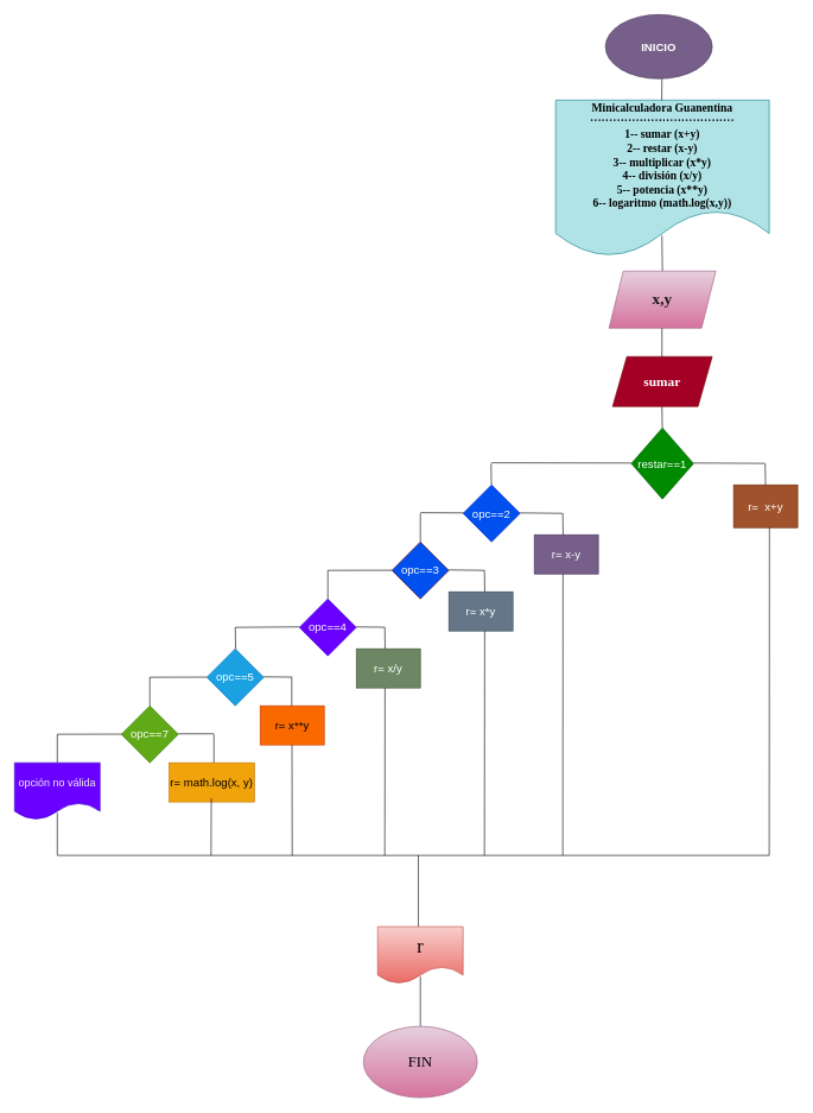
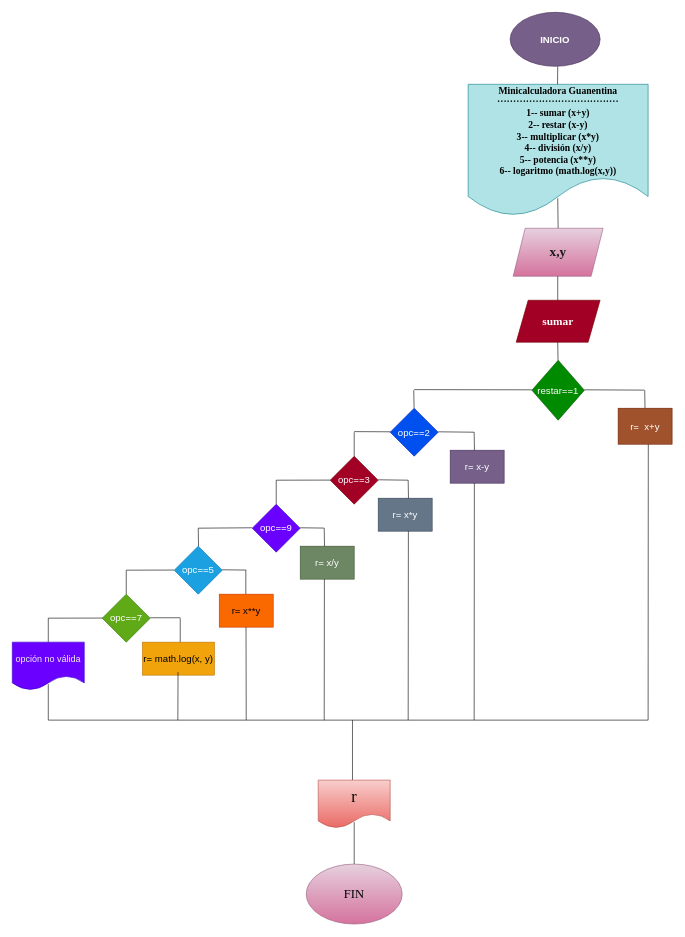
  <mxCell id="0" />
  <mxCell id="1" parent="0" />
  <mxCell id="2" value="&lt;font style=&quot;font-size: 16px;&quot;&gt;&lt;b&gt;INICIO&lt;/b&gt;&lt;/font&gt;" style="ellipse;whiteSpace=wrap;html=1;fillColor=#76608a;fontColor=#ffffff;strokeColor=#432D57;" parent="1" vertex="1"><mxGeometry x="850" y="20" width="150" height="90" as="geometry" /></mxCell>
  <mxCell id="3" value="&lt;font color=&quot;#000000&quot; face=&quot;Verdana&quot;&gt;&lt;b&gt;Minicalculadora Guanentina&lt;br&gt;······································&lt;br&gt;1-- sumar (x+y)&lt;br&gt;2-- restar (x-y)&lt;br&gt;3-- multiplicar (x*y)&lt;br&gt;4-- división (x/y)&lt;br&gt;5-- potencia (x**y)&lt;br&gt;6-- logaritmo (math.log(x,y))&lt;/b&gt;&lt;/font&gt;" style="shape=document;whiteSpace=wrap;html=1;boundedLbl=1;fontSize=16;fillColor=#b0e3e6;strokeColor=#0e8088;" parent="1" vertex="1"><mxGeometry x="780" y="140" width="300" height="220" as="geometry" /></mxCell>
  <mxCell id="4" value="" style="endArrow=none;html=1;fontSize=16;exitX=0.5;exitY=0;exitDx=0;exitDy=0;" parent="1" edge="1" source="5"><mxGeometry width="50" height="50" relative="1" as="geometry"><mxPoint x="929.33" y="360" as="sourcePoint" /><mxPoint x="929.33" y="330" as="targetPoint" /></mxGeometry></mxCell>
  <mxCell id="5" value="x,y" style="shape=parallelogram;perimeter=parallelogramPerimeter;whiteSpace=wrap;html=1;fixedSize=1;fontSize=22;fontStyle=1;fontFamily=Verdana;fillColor=#e6d0de;gradientColor=#d5739d;strokeColor=#996185;fontColor=#1a1919;" parent="1" vertex="1"><mxGeometry x="855" y="380" width="150" height="80" as="geometry" /></mxCell>
  <mxCell id="6" value="" style="endArrow=none;html=1;fontSize=16;" parent="1" edge="1" target="3"><mxGeometry width="50" height="50" relative="1" as="geometry"><mxPoint x="934.33" y="360" as="sourcePoint" /><mxPoint x="934.66" y="330" as="targetPoint" /></mxGeometry></mxCell>
  <mxCell id="7" value="" style="endArrow=none;html=1;fontSize=16;" parent="1" edge="1"><mxGeometry width="50" height="50" relative="1" as="geometry"><mxPoint x="80" y="1030" as="sourcePoint" /><mxPoint x="180" y="1029.83" as="targetPoint" /></mxGeometry></mxCell>
  <mxCell id="8" value="&lt;b&gt;&lt;font face=&quot;Verdana&quot; style=&quot;font-size: 19px;&quot;&gt;sumar&lt;/font&gt;&lt;/b&gt;" style="shape=parallelogram;perimeter=parallelogramPerimeter;whiteSpace=wrap;html=1;fixedSize=1;fontSize=16;fillColor=#a20025;fontColor=#ffffff;strokeColor=#6F0000;" parent="1" vertex="1"><mxGeometry x="860" y="500" width="140" height="70" as="geometry" /></mxCell>
  <mxCell id="9" value="" style="endArrow=none;html=1;fontSize=16;" parent="1" edge="1"><mxGeometry width="50" height="50" relative="1" as="geometry"><mxPoint x="300" y="1070" as="sourcePoint" /><mxPoint x="300" y="1030" as="targetPoint" /></mxGeometry></mxCell>
  <mxCell id="10" value="restar==1" style="rhombus;whiteSpace=wrap;html=1;fontSize=16;fillColor=#008a00;fontColor=#ffffff;strokeColor=#005700;" parent="1" vertex="1"><mxGeometry x="886.25" y="600" width="87.5" height="100" as="geometry" /></mxCell>
  <mxCell id="11" value="r=&amp;nbsp; x+y" style="rounded=0;whiteSpace=wrap;html=1;fontSize=16;fillColor=#a0522d;fontColor=#ffffff;strokeColor=#6D1F00;" parent="1" vertex="1"><mxGeometry x="1030" y="680" width="90" height="60" as="geometry" /></mxCell>
  <mxCell id="12" value="" style="endArrow=none;html=1;fontSize=16;" parent="1" edge="1"><mxGeometry width="50" height="50" relative="1" as="geometry"><mxPoint x="210" y="950" as="sourcePoint" /><mxPoint x="290" y="949.83" as="targetPoint" /></mxGeometry></mxCell>
  <mxCell id="13" value="opc==2" style="rhombus;whiteSpace=wrap;html=1;fontSize=16;fillColor=#0050ef;fontColor=#ffffff;strokeColor=#001DBC;" parent="1" vertex="1"><mxGeometry y="680" width="80" height="80" as="geometry" x="650" /></mxCell>
  <mxCell id="14" value="" style="endArrow=none;html=1;fontSize=16;exitX=0.5;exitY=0;exitDx=0;exitDy=0;" parent="1" edge="1"><mxGeometry width="50" height="50" relative="1" as="geometry"><mxPoint x="929.83" y="600" as="sourcePoint" /><mxPoint x="929.33" y="570" as="targetPoint" /></mxGeometry></mxCell>
  <mxCell id="15" value="" style="endArrow=none;html=1;fontSize=16;exitX=0.5;exitY=0;exitDx=0;exitDy=0;" parent="1" edge="1"><mxGeometry width="50" height="50" relative="1" as="geometry"><mxPoint x="929.33" y="500" as="sourcePoint" /><mxPoint x="929.33" y="460" as="targetPoint" /></mxGeometry></mxCell>
  <mxCell id="16" value="" style="endArrow=none;html=1;fontSize=16;" parent="1" edge="1"><mxGeometry width="50" height="50" relative="1" as="geometry"><mxPoint x="973.75" y="649.33" as="sourcePoint" /><mxPoint x="1073.75" y="649.83" as="targetPoint" /></mxGeometry></mxCell>
  <mxCell id="17" value="" style="endArrow=none;html=1;fontSize=16;exitX=0.5;exitY=0;exitDx=0;exitDy=0;" parent="1" edge="1"><mxGeometry width="50" height="50" relative="1" as="geometry"><mxPoint x="1074.83" y="680" as="sourcePoint" /><mxPoint x="1074.33" y="650" as="targetPoint" /></mxGeometry></mxCell>
  <mxCell id="18" value="r= x-y" style="rounded=0;whiteSpace=wrap;html=1;fontSize=16;fillColor=#76608a;fontColor=#ffffff;strokeColor=#432D57;" parent="1" vertex="1"><mxGeometry x="750" y="750" width="90" height="55" as="geometry" /></mxCell>
  <mxCell id="19" value="" style="endArrow=none;html=1;fontSize=16;" parent="1" edge="1"><mxGeometry width="50" height="50" relative="1" as="geometry"><mxPoint x="590" y="719" as="sourcePoint" /><mxPoint x="650.5" y="719.33" as="targetPoint" /></mxGeometry></mxCell>
  <mxCell id="20" value="" style="endArrow=none;html=1;fontSize=16;exitX=0.5;exitY=0;exitDx=0;exitDy=0;" parent="1" edge="1"><mxGeometry width="50" height="50" relative="1" as="geometry"><mxPoint x="590" y="760" as="sourcePoint" /><mxPoint x="590" y="720" as="targetPoint" /></mxGeometry></mxCell>
- <mxCell id="21" value="opc==3" style="rhombus;whiteSpace=wrap;html=1;fontSize=16;fillColor=#0050ef;fontColor=#ffffff;strokeColor=#6F0000;" parent="1" vertex="1"><mxGeometry x="550" y="760" width="80" height="80" as="geometry" /></mxCell>
+ <mxCell id="21" value="opc==3" style="rhombus;whiteSpace=wrap;html=1;fontSize=16;fillColor=#a20025;fontColor=#ffffff;strokeColor=#6F0000;" parent="1" vertex="1"><mxGeometry x="550" y="760" width="80" height="80" as="geometry" /></mxCell>
  <mxCell id="22" value="" style="endArrow=none;html=1;fontSize=16;" parent="1" edge="1"><mxGeometry width="50" height="50" relative="1" as="geometry"><mxPoint x="690" y="649" as="sourcePoint" /><mxPoint x="886.25" y="649.33" as="targetPoint" /></mxGeometry></mxCell>
  <mxCell id="23" value="" style="endArrow=none;html=1;fontSize=16;" parent="1" edge="1"><mxGeometry width="50" height="50" relative="1" as="geometry"><mxPoint x="460" y="840" as="sourcePoint" /><mxPoint x="460" y="800" as="targetPoint" /></mxGeometry></mxCell>
  <mxCell id="24" value="r= x*y" style="rounded=0;whiteSpace=wrap;html=1;fontSize=16;fillColor=#647687;fontColor=#ffffff;strokeColor=#314354;" parent="1" vertex="1"><mxGeometry x="630" y="830" width="90" height="55" as="geometry" /></mxCell>
  <mxCell id="25" value="" style="endArrow=none;html=1;fontSize=16;exitX=0.5;exitY=0;exitDx=0;exitDy=0;" parent="1" edge="1"><mxGeometry width="50" height="50" relative="1" as="geometry"><mxPoint x="689.83" y="680" as="sourcePoint" /><mxPoint x="689.33" y="650" as="targetPoint" /></mxGeometry></mxCell>
- <mxCell id="26" value="opc==4" style="rhombus;whiteSpace=wrap;html=1;fontSize=16;fillColor=#6a00ff;fontColor=#ffffff;strokeColor=#3700CC;" parent="1" vertex="1"><mxGeometry x="420" y="840" width="80" height="80" as="geometry" /></mxCell>
+ <mxCell id="26" value="opc==9" style="rhombus;whiteSpace=wrap;html=1;fontSize=16;fillColor=#6a00ff;fontColor=#ffffff;strokeColor=#3700CC;" parent="1" vertex="1"><mxGeometry x="420" y="840" width="80" height="80" as="geometry" /></mxCell>
  <mxCell id="27" value="" style="endArrow=none;html=1;fontSize=16;" parent="1" edge="1"><mxGeometry width="50" height="50" relative="1" as="geometry"><mxPoint x="460" y="800" as="sourcePoint" /><mxPoint x="550" y="799.83" as="targetPoint" /></mxGeometry></mxCell>
  <mxCell id="28" value="" style="endArrow=none;html=1;fontSize=16;exitX=0.5;exitY=0;exitDx=0;exitDy=0;" parent="1" edge="1"><mxGeometry width="50" height="50" relative="1" as="geometry"><mxPoint x="790.5" y="750" as="sourcePoint" /><mxPoint x="790" y="720" as="targetPoint" /></mxGeometry></mxCell>
  <mxCell id="29" value="r= x/y" style="rounded=0;whiteSpace=wrap;html=1;fontSize=16;fillColor=#6d8764;fontColor=#ffffff;strokeColor=#3A5431;" parent="1" vertex="1"><mxGeometry x="500" y="910" width="90" height="55" as="geometry" /></mxCell>
  <mxCell id="30" value="" style="endArrow=none;html=1;fontSize=16;" parent="1" edge="1"><mxGeometry width="50" height="50" relative="1" as="geometry"><mxPoint x="730" y="719.33" as="sourcePoint" /><mxPoint x="790" y="720" as="targetPoint" /></mxGeometry></mxCell>
  <mxCell id="31" value="" style="endArrow=none;html=1;fontSize=16;exitX=0.5;exitY=0;exitDx=0;exitDy=0;" parent="1" edge="1"><mxGeometry width="50" height="50" relative="1" as="geometry"><mxPoint x="409.33" y="990" as="sourcePoint" /><mxPoint x="409.33" y="950" as="targetPoint" /></mxGeometry></mxCell>
  <mxCell id="32" value="opc==5" style="rhombus;whiteSpace=wrap;html=1;fontSize=16;fillColor=#1ba1e2;fontColor=#ffffff;strokeColor=#006EAF;" parent="1" vertex="1"><mxGeometry x="290" y="910" width="80" height="80" as="geometry" /></mxCell>
  <mxCell id="33" value="" style="endArrow=none;html=1;fontSize=16;" parent="1" edge="1"><mxGeometry width="50" height="50" relative="1" as="geometry"><mxPoint x="370" y="949.33" as="sourcePoint" /><mxPoint x="410" y="949.83" as="targetPoint" /></mxGeometry></mxCell>
  <mxCell id="34" value="&lt;div style=&quot;text-align: start;&quot;&gt;&lt;span style=&quot;background-color: initial;&quot;&gt;r= x**y&lt;/span&gt;&lt;/div&gt;" style="rounded=0;whiteSpace=wrap;html=1;fontSize=16;fillColor=#fa6800;fontColor=#000000;strokeColor=#C73500;" parent="1" vertex="1"><mxGeometry x="365" y="990" width="90" height="55" as="geometry" /></mxCell>
  <mxCell id="35" value="" style="endArrow=none;html=1;fontSize=16;exitX=0.5;exitY=0;exitDx=0;exitDy=0;" parent="1" edge="1"><mxGeometry width="50" height="50" relative="1" as="geometry"><mxPoint x="330.5" y="910" as="sourcePoint" /><mxPoint x="330" y="880" as="targetPoint" /></mxGeometry></mxCell>
  <mxCell id="36" value="" style="endArrow=none;html=1;fontSize=16;" parent="1" edge="1"><mxGeometry width="50" height="50" relative="1" as="geometry"><mxPoint x="500" y="879.33" as="sourcePoint" /><mxPoint x="540" y="879.83" as="targetPoint" /></mxGeometry></mxCell>
  <mxCell id="37" value="" style="endArrow=none;html=1;fontSize=16;exitX=0.5;exitY=0;exitDx=0;exitDy=0;" parent="1" edge="1"><mxGeometry width="50" height="50" relative="1" as="geometry"><mxPoint x="680.5" y="830" as="sourcePoint" /><mxPoint x="680" y="800" as="targetPoint" /></mxGeometry></mxCell>
  <mxCell id="38" value="opc==7" style="rhombus;whiteSpace=wrap;html=1;fontSize=16;fillColor=#60a917;fontColor=#ffffff;strokeColor=#2D7600;" parent="1" vertex="1"><mxGeometry x="170" y="990" width="80" height="80" as="geometry" /></mxCell>
  <mxCell id="39" value="" style="endArrow=none;html=1;fontSize=16;" parent="1" edge="1"><mxGeometry width="50" height="50" relative="1" as="geometry"><mxPoint x="630" y="799.33" as="sourcePoint" /><mxPoint x="680" y="800" as="targetPoint" /></mxGeometry></mxCell>
  <mxCell id="40" value="" style="endArrow=none;html=1;fontSize=16;" parent="1" edge="1"><mxGeometry width="50" height="50" relative="1" as="geometry"><mxPoint x="210" y="990" as="sourcePoint" /><mxPoint x="210" y="950" as="targetPoint" /></mxGeometry></mxCell>
  <mxCell id="41" value="&lt;div style=&quot;text-align: start;&quot;&gt;&lt;span style=&quot;background-color: initial;&quot;&gt;r= math.log(x, y)&lt;/span&gt;&lt;/div&gt;" style="rounded=0;whiteSpace=wrap;html=1;fontSize=16;fillColor=#f0a30a;fontColor=#000000;strokeColor=#BD7000;" parent="1" vertex="1"><mxGeometry x="237" y="1070" width="120" height="55" as="geometry" /></mxCell>
  <mxCell id="42" value="" style="endArrow=none;html=1;fontSize=16;" parent="1" edge="1"><mxGeometry width="50" height="50" relative="1" as="geometry"><mxPoint x="330" y="880" as="sourcePoint" /><mxPoint x="420" y="879.33" as="targetPoint" /></mxGeometry></mxCell>
  <mxCell id="43" value="" style="endArrow=none;html=1;fontSize=16;exitX=0.5;exitY=0;exitDx=0;exitDy=0;" parent="1" edge="1"><mxGeometry width="50" height="50" relative="1" as="geometry"><mxPoint x="540.5" y="910" as="sourcePoint" /><mxPoint x="540" y="880" as="targetPoint" /></mxGeometry></mxCell>
  <mxCell id="44" value="" style="endArrow=none;html=1;fontSize=16;" edge="1" parent="1"><mxGeometry width="50" height="50" relative="1" as="geometry"><mxPoint x="929" y="140" as="sourcePoint" /><mxPoint x="929.33" y="110" as="targetPoint" /></mxGeometry></mxCell>
  <mxCell id="45" value="" style="endArrow=none;html=1;fontSize=16;" edge="1" parent="1"><mxGeometry width="50" height="50" relative="1" as="geometry"><mxPoint x="250" y="1029.33" as="sourcePoint" /><mxPoint x="300" y="1029.33" as="targetPoint" /></mxGeometry></mxCell>
  <mxCell id="46" value="" style="endArrow=none;html=1;fontSize=16;" edge="1" parent="1"><mxGeometry width="50" height="50" relative="1" as="geometry"><mxPoint x="80" y="1070" as="sourcePoint" /><mxPoint x="80" y="1030" as="targetPoint" /></mxGeometry></mxCell>
  <mxCell id="47" value="&lt;span style=&quot;color: rgb(240, 240, 240); font-family: Helvetica;&quot;&gt;&lt;font style=&quot;font-size: 15px;&quot;&gt;opción no válida&lt;/font&gt;&lt;/span&gt;" style="shape=document;whiteSpace=wrap;html=1;boundedLbl=1;fontFamily=Verdana;fontSize=19;fontColor=#ffffff;fillColor=#6a00ff;strokeColor=#3700CC;" vertex="1" parent="1"><mxGeometry x="20" y="1070" width="120" height="80" as="geometry" /></mxCell>
  <mxCell id="48" value="" style="endArrow=none;html=1;fontFamily=Verdana;fontSize=15;fontColor=#1a1919;" edge="1" parent="1"><mxGeometry width="50" height="50" relative="1" as="geometry"><mxPoint x="80" y="1200" as="sourcePoint" /><mxPoint x="80" y="1140" as="targetPoint" /></mxGeometry></mxCell>
  <mxCell id="49" value="" style="endArrow=none;html=1;fontFamily=Verdana;fontSize=15;fontColor=#1a1919;" edge="1" parent="1"><mxGeometry width="50" height="50" relative="1" as="geometry"><mxPoint x="80" y="1200" as="sourcePoint" /><mxPoint x="1080" y="1200" as="targetPoint" /></mxGeometry></mxCell>
  <mxCell id="50" value="" style="endArrow=none;html=1;fontFamily=Verdana;fontSize=15;fontColor=#1a1919;" edge="1" parent="1"><mxGeometry width="50" height="50" relative="1" as="geometry"><mxPoint x="1080" y="1200" as="sourcePoint" /><mxPoint x="1080.33" y="740" as="targetPoint" /></mxGeometry></mxCell>
  <mxCell id="51" value="" style="endArrow=none;html=1;fontFamily=Verdana;fontSize=15;fontColor=#1a1919;" edge="1" parent="1"><mxGeometry width="50" height="50" relative="1" as="geometry"><mxPoint x="790" y="1200" as="sourcePoint" /><mxPoint x="790.33" y="805" as="targetPoint" /></mxGeometry></mxCell>
  <mxCell id="52" value="" style="endArrow=none;html=1;fontFamily=Verdana;fontSize=15;fontColor=#1a1919;" edge="1" parent="1"><mxGeometry width="50" height="50" relative="1" as="geometry"><mxPoint x="680" y="1200" as="sourcePoint" /><mxPoint x="680.33" y="885" as="targetPoint" /></mxGeometry></mxCell>
  <mxCell id="53" value="" style="endArrow=none;html=1;fontFamily=Verdana;fontSize=15;fontColor=#1a1919;" edge="1" parent="1"><mxGeometry width="50" height="50" relative="1" as="geometry"><mxPoint x="540" y="1200" as="sourcePoint" /><mxPoint x="540.33" y="965" as="targetPoint" /></mxGeometry></mxCell>
  <mxCell id="54" value="" style="endArrow=none;html=1;fontFamily=Verdana;fontSize=15;fontColor=#1a1919;" edge="1" parent="1"><mxGeometry width="50" height="50" relative="1" as="geometry"><mxPoint x="410" y="1200" as="sourcePoint" /><mxPoint x="409.66" y="1045" as="targetPoint" /></mxGeometry></mxCell>
  <mxCell id="55" value="" style="endArrow=none;html=1;fontFamily=Verdana;fontSize=15;fontColor=#1a1919;" edge="1" parent="1"><mxGeometry width="50" height="50" relative="1" as="geometry"><mxPoint x="296" y="1200" as="sourcePoint" /><mxPoint x="296.33" y="1120" as="targetPoint" /></mxGeometry></mxCell>
  <mxCell id="56" value="" style="endArrow=none;html=1;fontFamily=Verdana;fontSize=15;fontColor=#1a1919;" edge="1" parent="1"><mxGeometry width="50" height="50" relative="1" as="geometry"><mxPoint x="587.14" y="1300" as="sourcePoint" /><mxPoint x="587.14" y="1200" as="targetPoint" /></mxGeometry></mxCell>
  <mxCell id="57" value="r" style="shape=document;whiteSpace=wrap;html=1;boundedLbl=1;fontFamily=Verdana;fontSize=27;fillColor=#f8cecc;gradientColor=#ea6b66;strokeColor=#b85450;fontColor=#000000;" vertex="1" parent="1"><mxGeometry x="530" y="1300" width="120" height="80" as="geometry" /></mxCell>
  <mxCell id="58" value="" style="endArrow=none;html=1;fontFamily=Verdana;fontSize=15;fontColor=#FFFFFF;" edge="1" parent="1"><mxGeometry width="50" height="50" relative="1" as="geometry"><mxPoint x="590" y="1440" as="sourcePoint" /><mxPoint x="590" y="1370" as="targetPoint" /></mxGeometry></mxCell>
  <mxCell id="59" value="FIN" style="ellipse;whiteSpace=wrap;html=1;fontFamily=Verdana;fontSize=21;fillColor=#e6d0de;gradientColor=#d5739d;strokeColor=#996185;fontColor=#000000;" vertex="1" parent="1"><mxGeometry x="510" y="1440" width="160" height="100" as="geometry" /></mxCell>
